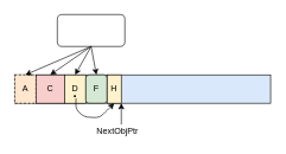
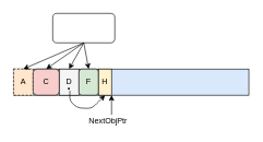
  <mxCell id="0" />
  <mxCell id="1" parent="0" />
  <mxCell id="2" value="" style="rounded=0;whiteSpace=wrap;html=1;fillColor=#dae8fc;" parent="1" vertex="1"><mxGeometry x="20" y="105" width="360" height="40" as="geometry" /></mxCell>
  <mxCell id="3" value="A" style="rounded=0;whiteSpace=wrap;html=1;fillColor=#ffe6cc;dashed=1;" parent="1" vertex="1"><mxGeometry x="20" y="105" width="30" height="40" as="geometry" /></mxCell>
- <mxCell id="4" value="C" style="rounded=0;whiteSpace=wrap;html=1;fillColor=#f8cecc;" parent="1" vertex="1"><mxGeometry x="50" y="105" width="40" height="40" as="geometry" /></mxCell>
+ <mxCell id="4" value="C" style="whiteSpace=wrap;html=1;fillColor=#f8cecc;rounded=1;" parent="1" vertex="1"><mxGeometry x="50" y="105" width="40" height="40" as="geometry" /></mxCell>
  <mxCell id="5" value="" style="endArrow=classic;html=1;entryX=1;entryY=1;entryDx=0;entryDy=0;" parent="1" edge="1"><mxGeometry width="50" height="50" relative="1" as="geometry"><mxPoint x="170" y="175" as="sourcePoint" /><mxPoint x="170" y="145" as="targetPoint" /><Array as="points" /></mxGeometry></mxCell>
  <mxCell id="6" value="NextObjPtr" style="text;html=1;strokeColor=none;fillColor=none;align=center;verticalAlign=middle;whiteSpace=wrap;rounded=0;" parent="1" vertex="1"><mxGeometry x="130" y="175" width="70" height="20" as="geometry" /></mxCell>
- <mxCell id="7" value="D" style="rounded=0;whiteSpace=wrap;html=1;fillColor=#fff2cc;" parent="1" vertex="1"><mxGeometry x="90" y="105" width="30" height="40" as="geometry" /></mxCell>
+ <mxCell id="7" value="D" style="rounded=0;whiteSpace=wrap;html=1;fillColor=#f5f5f5;" parent="1" vertex="1"><mxGeometry x="90" y="105" width="30" height="40" as="geometry" /></mxCell>
  <mxCell id="8" value="F" style="whiteSpace=wrap;html=1;fillColor=#d5e8d4;rounded=1;" parent="1" vertex="1"><mxGeometry x="120" y="105" width="30" height="40" as="geometry" /></mxCell>
  <mxCell id="9" value="H" style="rounded=0;whiteSpace=wrap;html=1;fillColor=#fff2cc;" parent="1" vertex="1"><mxGeometry x="150" y="105" width="20" height="40" as="geometry" /></mxCell>
  <mxCell id="10" value="&lt;b&gt;&lt;font style=&quot;font-size: 19px&quot;&gt;·&lt;/font&gt;&lt;/b&gt;" style="text;html=1;fillColor=none;align=center;verticalAlign=middle;whiteSpace=wrap;rounded=0;" parent="1" vertex="1"><mxGeometry x="102.5" y="133" width="5" height="5" as="geometry" /></mxCell>
  <mxCell id="11" value="" style="endArrow=classic;html=1;exitX=0.75;exitY=1;exitDx=0;exitDy=0;entryX=0.5;entryY=1;entryDx=0;entryDy=0;" parent="1" source="10" target="9" edge="1"><mxGeometry width="50" height="50" relative="1" as="geometry"><mxPoint x="190" y="385" as="sourcePoint" /><mxPoint x="240" y="335" as="targetPoint" /><Array as="points"><mxPoint x="106" y="155" /><mxPoint x="120" y="165" /><mxPoint x="140" y="165" /><mxPoint x="150" y="155" /></Array></mxGeometry></mxCell>
  <mxCell id="12" value="" style="rounded=1;whiteSpace=wrap;html=1;strokeColor=#000000;" parent="1" vertex="1"><mxGeometry x="80" y="20" width="95" height="45" as="geometry" /></mxCell>
  <mxCell id="13" value="" style="endArrow=classic;html=1;exitX=0.5;exitY=1;exitDx=0;exitDy=0;entryX=0.5;entryY=0;entryDx=0;entryDy=0;" parent="1" source="12" target="3" edge="1"><mxGeometry width="50" height="50" relative="1" as="geometry"><mxPoint x="110" y="195" as="sourcePoint" /><mxPoint x="20" y="235" as="targetPoint" /></mxGeometry></mxCell>
  <mxCell id="14" value="" style="endArrow=classic;html=1;exitX=0.5;exitY=1;exitDx=0;exitDy=0;entryX=0.5;entryY=0;entryDx=0;entryDy=0;" parent="1" source="12" target="4" edge="1"><mxGeometry width="50" height="50" relative="1" as="geometry"><mxPoint x="137.5" y="75" as="sourcePoint" /><mxPoint x="45" y="115" as="targetPoint" /></mxGeometry></mxCell>
  <mxCell id="15" value="" style="endArrow=classic;html=1;exitX=0.5;exitY=1;exitDx=0;exitDy=0;entryX=0.5;entryY=0;entryDx=0;entryDy=0;" parent="1" source="12" target="7" edge="1"><mxGeometry width="50" height="50" relative="1" as="geometry"><mxPoint x="137.5" y="75" as="sourcePoint" /><mxPoint x="110" y="115" as="targetPoint" /></mxGeometry></mxCell>
  <mxCell id="16" value="" style="endArrow=classic;html=1;exitX=0.5;exitY=1;exitDx=0;exitDy=0;entryX=0.5;entryY=0;entryDx=0;entryDy=0;" parent="1" source="12" target="8" edge="1"><mxGeometry width="50" height="50" relative="1" as="geometry"><mxPoint x="137.5" y="75" as="sourcePoint" /><mxPoint x="145" y="115" as="targetPoint" /></mxGeometry></mxCell>
